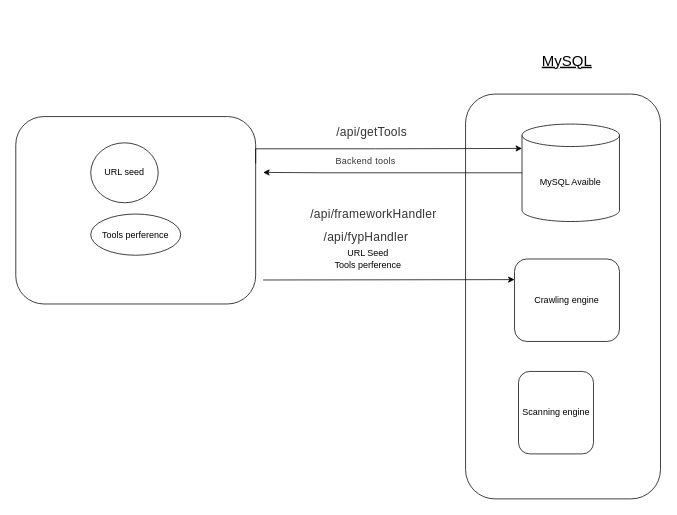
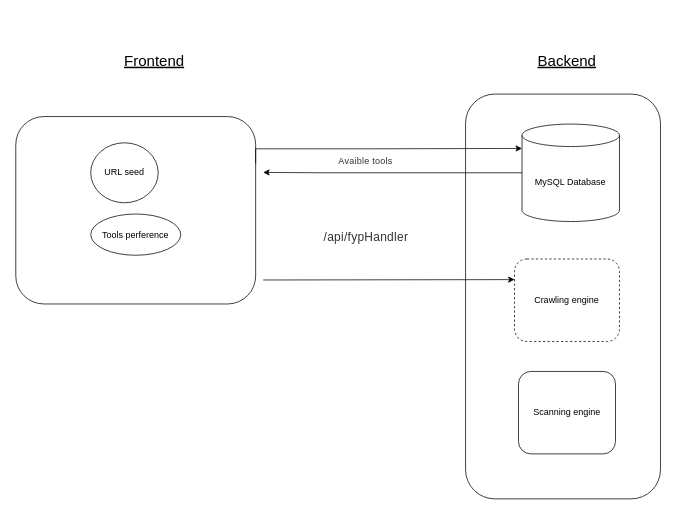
  <mxCell id="0" />
  <mxCell id="1" parent="0" />
  <mxCell id="2" value="" style="rounded=1;whiteSpace=wrap;html=1;fillColor=none;" parent="1" vertex="1"><mxGeometry x="20" y="155" width="320" height="250" as="geometry" /></mxCell>
  <mxCell id="3" value="" style="rounded=1;whiteSpace=wrap;html=1;fillColor=none;" parent="1" vertex="1"><mxGeometry x="620" y="125" width="260" height="540" as="geometry" /></mxCell>
- <mxCell id="4" value="MySQL Avaible" style="shape=cylinder3;whiteSpace=wrap;html=1;boundedLbl=1;backgroundOutline=1;size=15;" parent="1" vertex="1"><mxGeometry x="695.32" y="165" width="130" height="130" as="geometry" /></mxCell>
+ <mxCell id="4" value="MySQL Database" style="shape=cylinder3;whiteSpace=wrap;html=1;boundedLbl=1;backgroundOutline=1;size=15;" parent="1" vertex="1"><mxGeometry x="695.32" y="165" width="130" height="130" as="geometry" /></mxCell>
  <mxCell id="5" value="URL seed" style="ellipse;whiteSpace=wrap;html=1;" parent="1" vertex="1"><mxGeometry x="120" y="190" width="90" height="80" as="geometry" /></mxCell>
  <mxCell id="6" value="Tools perference" style="ellipse;whiteSpace=wrap;html=1;" parent="1" vertex="1"><mxGeometry x="120" y="285" width="120" height="55" as="geometry" /></mxCell>
- <mxCell id="8" value="&lt;font size=&quot;1&quot;&gt;&lt;u style=&quot;font-size: 20px&quot;&gt;MySQL&lt;/u&gt;&lt;/font&gt;" style="text;html=1;align=center;verticalAlign=middle;whiteSpace=wrap;rounded=0;" parent="1" vertex="1"><mxGeometry x="657.82" y="20" width="195" height="120" as="geometry" /></mxCell>
+ <mxCell id="7" value="&lt;font size=&quot;1&quot;&gt;&lt;u style=&quot;font-size: 20px&quot;&gt;Frontend&lt;/u&gt;&lt;/font&gt;" style="text;html=1;align=center;verticalAlign=middle;whiteSpace=wrap;rounded=0;" parent="1" vertex="1"><mxGeometry x="110" y="35" width="190" height="90" as="geometry" /></mxCell>
+ <mxCell id="8" value="&lt;font size=&quot;1&quot;&gt;&lt;u style=&quot;font-size: 20px&quot;&gt;Backend&lt;/u&gt;&lt;/font&gt;" style="text;html=1;align=center;verticalAlign=middle;whiteSpace=wrap;rounded=0;" parent="1" vertex="1"><mxGeometry x="657.82" y="20" width="195" height="120" as="geometry" /></mxCell>
  <mxCell id="9" style="edgeStyle=orthogonalEdgeStyle;rounded=0;orthogonalLoop=1;jettySize=auto;html=1;entryX=0;entryY=0;entryDx=0;entryDy=32.5;exitX=1;exitY=0.25;exitDx=0;exitDy=0;entryPerimeter=0;" parent="1" source="2" target="4" edge="1"><mxGeometry relative="1" as="geometry"><Array as="points"><mxPoint x="340" y="198" /><mxPoint x="500" y="198" /></Array></mxGeometry></mxCell>
  <mxCell id="10" style="edgeStyle=orthogonalEdgeStyle;rounded=0;orthogonalLoop=1;jettySize=auto;html=1;entryX=0;entryY=0.25;entryDx=0;entryDy=0;fontSize=12;" parent="1" target="16" edge="1"><mxGeometry relative="1" as="geometry"><mxPoint x="350" y="373" as="sourcePoint" /><Array as="points"><mxPoint x="350" y="373" /><mxPoint x="495" y="373" /></Array></mxGeometry></mxCell>
- <mxCell id="11" value="&lt;span style=&quot;color: rgb(51 , 51 , 51) ; font-family: , &amp;#34;blinkmacsystemfont&amp;#34; , &amp;#34;segoe ui&amp;#34; , &amp;#34;helvetica neue&amp;#34; , &amp;#34;helvetica&amp;#34; , &amp;#34;roboto&amp;#34; , &amp;#34;arial&amp;#34; , sans-serif , &amp;#34;apple color emoji&amp;#34; , &amp;#34;segoe ui emoji&amp;#34; , &amp;#34;segoe ui symbol&amp;#34; ; font-size: 16px ; letter-spacing: 0.35px ; background-color: rgb(255 , 255 , 255)&quot;&gt;/api/getTools&amp;nbsp;&lt;/span&gt;" style="text;html=1;align=center;verticalAlign=middle;whiteSpace=wrap;rounded=0;" parent="1" vertex="1"><mxGeometry x="400" y="160" width="195" height="30" as="geometry" /></mxCell>
- <mxCell id="12" value="&lt;div style=&quot;font-size: 12px;&quot;&gt;&lt;font color=&quot;#333333&quot; style=&quot;font-size: 12px;&quot;&gt;&lt;span style=&quot;letter-spacing: 0.35px; font-size: 12px;&quot;&gt;Backend tools&lt;/span&gt;&lt;/font&gt;&lt;/div&gt;" style="text;html=1;align=center;verticalAlign=middle;whiteSpace=wrap;rounded=0;fontSize=12;" parent="1" vertex="1"><mxGeometry x="357" y="205" width="260" height="20" as="geometry" /></mxCell>
- <mxCell id="13" value="&lt;font color=&quot;#333333&quot;&gt;&lt;span style=&quot;font-size: 16px ; letter-spacing: 0.35px&quot;&gt;/api/frameworkHandler&lt;/span&gt;&lt;/font&gt;" style="text;html=1;align=center;verticalAlign=middle;whiteSpace=wrap;rounded=0;" parent="1" vertex="1"><mxGeometry x="400" y="270" width="195" height="30" as="geometry" /></mxCell>
- <mxCell id="14" value="&lt;div style=&quot;font-size: 12px;&quot;&gt;&lt;div style=&quot;font-size: 12px;&quot;&gt;URL Seed&lt;/div&gt;&lt;div style=&quot;font-size: 12px;&quot;&gt;Tools perference&lt;/div&gt;&lt;/div&gt;" style="text;html=1;align=center;verticalAlign=middle;whiteSpace=wrap;rounded=0;fontSize=12;" parent="1" vertex="1"><mxGeometry x="360" y="335" width="260" height="20" as="geometry" /></mxCell>
- <mxCell id="15" value="Scanning engine" style="rounded=1;whiteSpace=wrap;html=1;" parent="1" vertex="1"><mxGeometry x="690.63" y="495" width="100" height="110" as="geometry" /></mxCell>
- <mxCell id="16" value="Crawling engine" style="rounded=1;whiteSpace=wrap;html=1;" parent="1" vertex="1"><mxGeometry x="685.32" y="345" width="140" height="110" as="geometry" /></mxCell>
+ <mxCell id="12" value="&lt;div style=&quot;font-size: 12px;&quot;&gt;&lt;font color=&quot;#333333&quot; style=&quot;font-size: 12px;&quot;&gt;&lt;span style=&quot;letter-spacing: 0.35px; font-size: 12px;&quot;&gt;Avaible tools&lt;/span&gt;&lt;/font&gt;&lt;/div&gt;" style="text;html=1;align=center;verticalAlign=middle;whiteSpace=wrap;rounded=0;fontSize=12;" parent="1" vertex="1"><mxGeometry x="357" y="205" width="260" height="20" as="geometry" /></mxCell>
+ <mxCell id="15" value="Scanning engine" style="rounded=1;whiteSpace=wrap;html=1;" parent="1" vertex="1"><mxGeometry x="690.63" y="495" width="129.37" height="110" as="geometry" /></mxCell>
+ <mxCell id="16" value="Crawling engine" style="rounded=1;whiteSpace=wrap;html=1;dashed=1;" parent="1" vertex="1"><mxGeometry x="685.32" y="345" width="140" height="110" as="geometry" /></mxCell>
  <mxCell id="17" style="edgeStyle=orthogonalEdgeStyle;rounded=0;orthogonalLoop=1;jettySize=auto;html=1;exitX=0;exitY=0.5;exitDx=0;exitDy=0;exitPerimeter=0;" parent="1" source="4" edge="1"><mxGeometry relative="1" as="geometry"><mxPoint x="610" y="230" as="sourcePoint" /><mxPoint x="350" y="229.5" as="targetPoint" /><Array as="points"><mxPoint x="430" y="230" /></Array></mxGeometry></mxCell>
  <mxCell id="18" style="edgeStyle=orthogonalEdgeStyle;rounded=0;orthogonalLoop=1;jettySize=auto;html=1;exitX=0.5;exitY=1;exitDx=0;exitDy=0;fontSize=12;" parent="1" source="3" target="3" edge="1"><mxGeometry relative="1" as="geometry" /></mxCell>
  <mxCell id="19" value="&lt;font color=&quot;#333333&quot;&gt;&lt;span style=&quot;font-size: 16px ; letter-spacing: 0.35px&quot;&gt;/api/&lt;/span&gt;&lt;span style=&quot;font-size: 16px ; letter-spacing: 0.35px&quot;&gt;fypHandler&lt;/span&gt;&lt;/font&gt;" style="text;html=1;align=center;verticalAlign=middle;whiteSpace=wrap;rounded=0;" parent="1" vertex="1"><mxGeometry x="390" y="300" width="195" height="30" as="geometry" /></mxCell>
